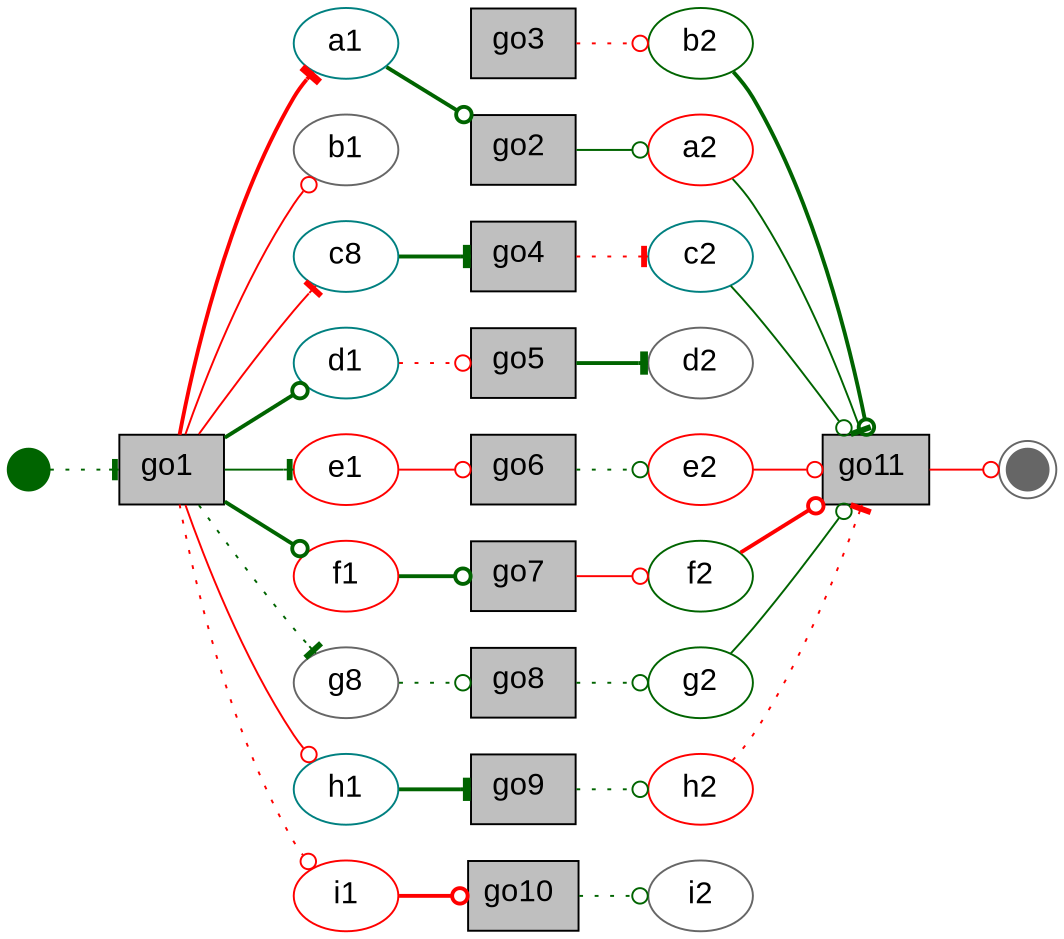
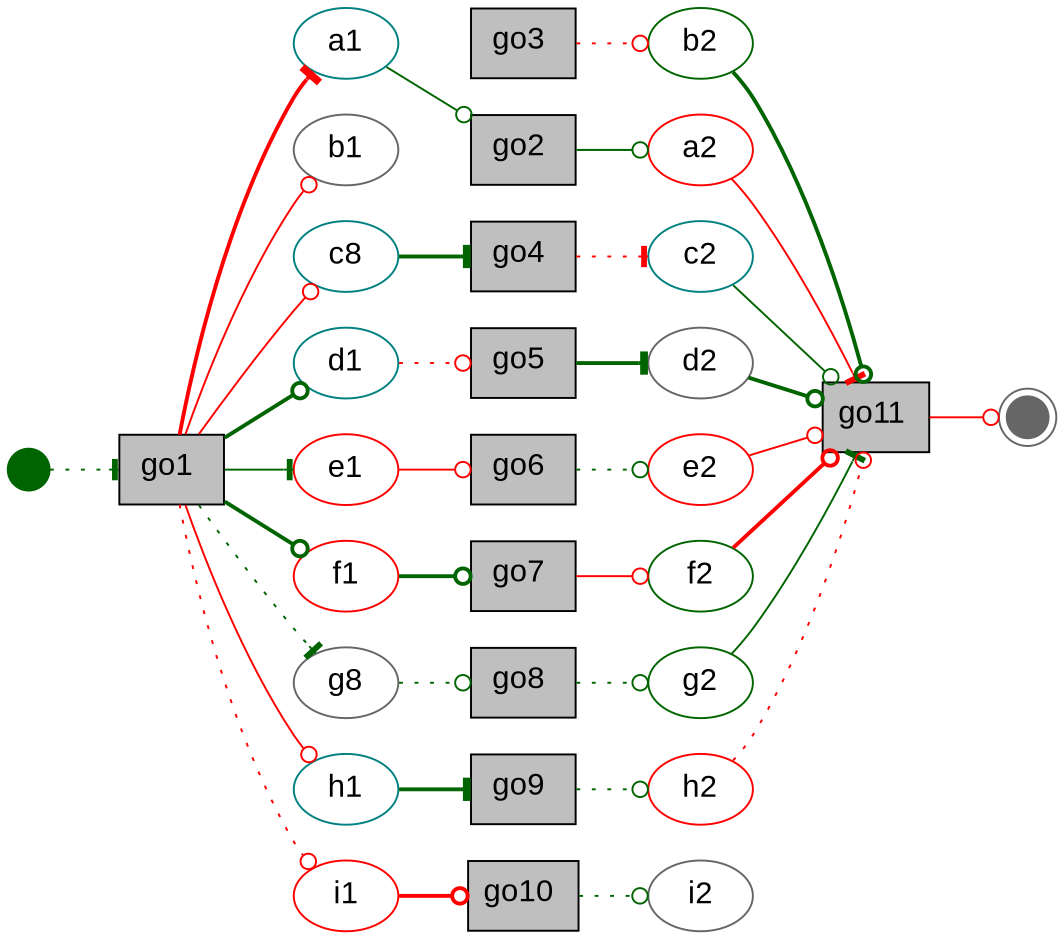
  digraph {
    rankdir=LR
    node [color=black fillcolor=white fontname=Arial fontsize=16 shape=ellipse style=filled]
    edge [arrowhead=odot color=darkgreen style=solid]
    a1 [color=teal]
    b1 [color=gray40]
    n3 [color=teal label=c8]
    d1 [color=teal]
    e1 [color=red]
    f1 [color=red]
    n7 [color=gray40 label=g8]
    h1 [color=teal]
    i1 [color=red]
    a2 [color=red]
    b2 [color=darkgreen]
    c2 [color=teal]
    d2 [color=gray40]
    e2 [color=red]
    f2 [color=darkgreen]
    g2 [color=darkgreen]
    h2 [color=red]
    i2 [color=gray40]
    n19 [fillcolor=gray75 label=<<FONT POINT-SIZE="16">go2</FONT><FONT POINT-SIZE="10" COLOR="blue"> </FONT>> shape=box fontsize=""]
    n20 [fillcolor=gray75 label=<<FONT POINT-SIZE="16">go4</FONT><FONT POINT-SIZE="10" COLOR="blue"> </FONT>> shape=box fontsize=""]
    n21 [fillcolor=gray75 label=<<FONT POINT-SIZE="16">go5</FONT><FONT POINT-SIZE="10" COLOR="blue"> </FONT>> shape=box fontsize=""]
    n22 [fillcolor=gray75 label=<<FONT POINT-SIZE="16">go6</FONT><FONT POINT-SIZE="10" COLOR="blue"> </FONT>> shape=box fontsize=""]
    n23 [fillcolor=gray75 label=<<FONT POINT-SIZE="16">go7</FONT><FONT POINT-SIZE="10" COLOR="blue"> </FONT>> shape=box fontsize=""]
    n24 [fillcolor=gray75 label=<<FONT POINT-SIZE="16">go8</FONT><FONT POINT-SIZE="10" COLOR="blue"> </FONT>> shape=box fontsize=""]
    n25 [fillcolor=gray75 label=<<FONT POINT-SIZE="16">go9</FONT><FONT POINT-SIZE="10" COLOR="blue"> </FONT>> shape=box fontsize=""]
    n26 [fillcolor=gray75 label=<<FONT POINT-SIZE="16">go10</FONT><FONT POINT-SIZE="10" COLOR="blue"> </FONT>> shape=box fontsize=""]
    n27 [fillcolor=gray75 label=<<FONT POINT-SIZE="16">go11</FONT><FONT POINT-SIZE="10" COLOR="blue"> </FONT>> shape=box fontsize=""]
    initial [color=darkgreen shape=point width=0.3 fillcolor="" fontname="" fontsize=""]
    n29 [fillcolor=gray75 label=<<FONT POINT-SIZE="16">go1</FONT><FONT POINT-SIZE="10" COLOR="blue"> </FONT>> shape=box fontsize=""]
    terminal [color=gray40 peripheries=2 shape=point width=0.3 fillcolor="" fontname="" fontsize=""]
    n31 [fillcolor=gray75 label=<<FONT POINT-SIZE="16">go3</FONT><FONT POINT-SIZE="10" COLOR="blue"> </FONT>> shape=box fontsize=""]
    subgraph sub_1 {
      rank=same
      a1
      b1
      n3
      d1
      e1
      f1
      n7
      h1
      i1
    }
    subgraph sub_2 {
      rank=same
      a2
      b2
      c2
      d2
      e2
      f2
      g2
      h2
      i2
    }
-   a1 -> n19 [style=bold]
+   a1 -> n19
    n3 -> n20 [arrowhead=tee style=bold]
    d1 -> n21 [color=red style=dotted]
    e1 -> n22 [color=red]
    f1 -> n23 [style=bold]
    n7 -> n24 [style=dotted]
    h1 -> n25 [arrowhead=tee style=bold]
    i1 -> n26 [color=red style=bold]
-   a2 -> n27 [arrowhead=tee]
+   a2 -> n27 [arrowhead=tee color=red]
    b2 -> n27 [style=bold]
    c2 -> n27
+   d2 -> n27 [style=bold]
    e2 -> n27 [color=red]
    f2 -> n27 [color=red style=bold]
-   g2 -> n27
-   h2 -> n27 [arrowhead=tee color=red style=dotted]
+   g2 -> n27 [arrowhead=tee]
+   h2 -> n27 [color=red style=dotted]
    n19 -> a2
    n20 -> c2 [arrowhead=tee color=red style=dotted]
    n21 -> d2 [arrowhead=tee style=bold]
    n22 -> e2 [style=dotted]
    n23 -> f2 [color=red]
    n24 -> g2 [style=dotted]
    n25 -> h2 [style=dotted]
    n26 -> i2 [style=dotted]
    n27 -> terminal [color=red]
    initial -> n29 [arrowhead=tee style=dotted]
    n29 -> a1 [arrowhead=tee color=red style=bold]
    n29 -> b1 [color=red]
-   n29 -> n3 [arrowhead=tee color=red]
+   n29 -> n3 [color=red]
    n29 -> d1 [style=bold]
    n29 -> e1 [arrowhead=tee]
    n29 -> f1 [style=bold]
    n29 -> n7 [arrowhead=tee style=dotted]
    n29 -> h1 [color=red]
    n29 -> i1 [color=red style=dotted]
    n31 -> b2 [color=red style=dotted]
  }
